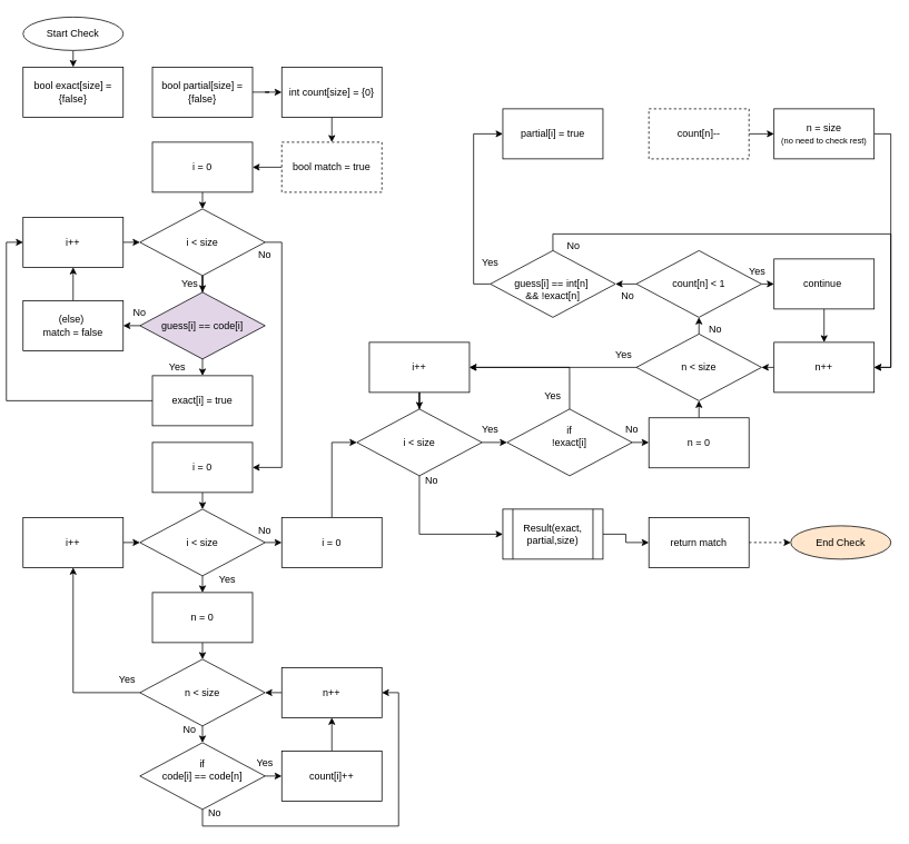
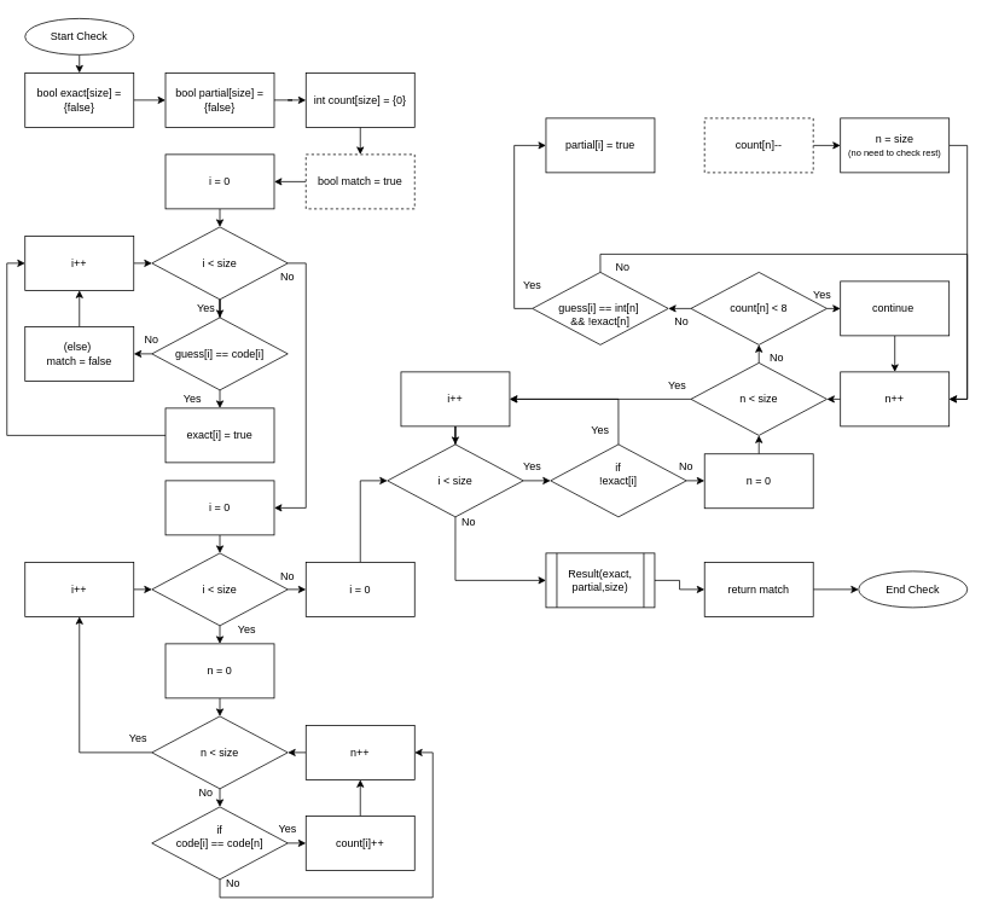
  <mxCell id="0" />
  <mxCell id="1" parent="0" />
  <mxCell id="2" value="" style="group" vertex="1" connectable="0" parent="1"><mxGeometry x="20" y="20" width="1040" height="970" as="geometry" /></mxCell>
  <mxCell id="3" style="edgeStyle=orthogonalEdgeStyle;rounded=0;orthogonalLoop=1;jettySize=auto;html=1;exitX=0.5;exitY=1;exitDx=0;exitDy=0;entryX=0.5;entryY=0;entryDx=0;entryDy=0;" edge="1" parent="2" source="4" target="7"><mxGeometry relative="1" as="geometry" /></mxCell>
  <mxCell id="4" value="Start Check" style="ellipse;whiteSpace=wrap;html=1;" vertex="1" parent="2"><mxGeometry width="120" height="40" as="geometry" /></mxCell>
- <mxCell id="5" value="End Check" style="ellipse;whiteSpace=wrap;html=1;fillColor=#ffe6cc;" vertex="1" parent="2"><mxGeometry x="920" y="610" width="120" height="40" as="geometry" /></mxCell>
+ <mxCell id="5" value="End Check" style="ellipse;whiteSpace=wrap;html=1;" vertex="1" parent="2"><mxGeometry x="920" y="610" width="120" height="40" as="geometry" /></mxCell>
+ <mxCell id="6" style="edgeStyle=orthogonalEdgeStyle;rounded=0;orthogonalLoop=1;jettySize=auto;html=1;exitX=1;exitY=0.5;exitDx=0;exitDy=0;entryX=0;entryY=0.5;entryDx=0;entryDy=0;" edge="1" parent="2" source="7" target="25"><mxGeometry relative="1" as="geometry" /></mxCell>
  <mxCell id="7" value="bool exact[size] = {false}" style="rounded=0;whiteSpace=wrap;html=1;" vertex="1" parent="2"><mxGeometry y="60" width="120" height="60" as="geometry" /></mxCell>
  <mxCell id="8" style="edgeStyle=orthogonalEdgeStyle;rounded=0;orthogonalLoop=1;jettySize=auto;html=1;exitX=1;exitY=0.5;exitDx=0;exitDy=0;entryX=0;entryY=0.5;entryDx=0;entryDy=0;" edge="1" parent="2" source="9" target="43"><mxGeometry relative="1" as="geometry" /></mxCell>
  <mxCell id="9" value="Result(exact,&lt;div&gt;partial,size)&lt;/div&gt;" style="shape=process;whiteSpace=wrap;html=1;backgroundOutline=1;" vertex="1" parent="2"><mxGeometry x="574.94" y="590" width="120" height="60" as="geometry" /></mxCell>
  <mxCell id="10" style="edgeStyle=orthogonalEdgeStyle;rounded=0;orthogonalLoop=1;jettySize=auto;html=1;exitX=0.5;exitY=1;exitDx=0;exitDy=0;entryX=0.5;entryY=0;entryDx=0;entryDy=0;" edge="1" parent="2" source="11" target="13"><mxGeometry relative="1" as="geometry" /></mxCell>
  <mxCell id="11" value="i = 0" style="rounded=0;whiteSpace=wrap;html=1;" vertex="1" parent="2"><mxGeometry x="155" y="150" width="120" height="60" as="geometry" /></mxCell>
  <mxCell id="12" style="edgeStyle=orthogonalEdgeStyle;rounded=0;orthogonalLoop=1;jettySize=auto;html=1;exitX=0.5;exitY=1;exitDx=0;exitDy=0;" edge="1" parent="2" source="13" target="17"><mxGeometry relative="1" as="geometry" /></mxCell>
  <mxCell id="13" value="i &amp;lt; size" style="rhombus;whiteSpace=wrap;html=1;" vertex="1" parent="2"><mxGeometry x="140" y="230" width="150" height="80" as="geometry" /></mxCell>
  <mxCell id="14" style="edgeStyle=orthogonalEdgeStyle;rounded=0;orthogonalLoop=1;jettySize=auto;html=1;exitX=0;exitY=0.5;exitDx=0;exitDy=0;entryX=1;entryY=0.5;entryDx=0;entryDy=0;" edge="1" parent="2" source="17" target="21"><mxGeometry relative="1" as="geometry" /></mxCell>
  <mxCell id="15" style="edgeStyle=orthogonalEdgeStyle;rounded=0;orthogonalLoop=1;jettySize=auto;html=1;exitX=0.5;exitY=1;exitDx=0;exitDy=0;entryX=0.5;entryY=0;entryDx=0;entryDy=0;" edge="1" parent="2" source="17" target="23"><mxGeometry relative="1" as="geometry" /></mxCell>
  <mxCell id="16" style="edgeStyle=orthogonalEdgeStyle;rounded=0;orthogonalLoop=1;jettySize=auto;html=1;exitX=1;exitY=0.5;exitDx=0;exitDy=0;entryX=1;entryY=0.5;entryDx=0;entryDy=0;" edge="1" parent="2" source="13" target="31"><mxGeometry relative="1" as="geometry" /></mxCell>
- <mxCell id="17" value="guess[i] == code[i]" style="rhombus;whiteSpace=wrap;html=1;fillColor=#e1d5e7;" vertex="1" parent="2"><mxGeometry x="140" y="330" width="150" height="80" as="geometry" /></mxCell>
+ <mxCell id="17" value="guess[i] == code[i]" style="rhombus;whiteSpace=wrap;html=1;" vertex="1" parent="2"><mxGeometry x="140" y="330" width="150" height="80" as="geometry" /></mxCell>
  <mxCell id="18" style="edgeStyle=orthogonalEdgeStyle;rounded=0;orthogonalLoop=1;jettySize=auto;html=1;exitX=1;exitY=0.5;exitDx=0;exitDy=0;entryX=0;entryY=0.5;entryDx=0;entryDy=0;" edge="1" parent="2" source="19" target="13"><mxGeometry relative="1" as="geometry" /></mxCell>
  <mxCell id="19" value="i++" style="rounded=0;whiteSpace=wrap;html=1;" vertex="1" parent="2"><mxGeometry y="240" width="120" height="60" as="geometry" /></mxCell>
  <mxCell id="20" style="edgeStyle=orthogonalEdgeStyle;rounded=0;orthogonalLoop=1;jettySize=auto;html=1;exitX=0.5;exitY=0;exitDx=0;exitDy=0;entryX=0.5;entryY=1;entryDx=0;entryDy=0;" edge="1" parent="2" source="21" target="19"><mxGeometry relative="1" as="geometry" /></mxCell>
  <mxCell id="21" value="(else)&amp;nbsp;&lt;div&gt;match = false&lt;/div&gt;" style="rounded=0;whiteSpace=wrap;html=1;" vertex="1" parent="2"><mxGeometry y="340" width="120" height="60" as="geometry" /></mxCell>
  <mxCell id="22" style="edgeStyle=orthogonalEdgeStyle;rounded=0;orthogonalLoop=1;jettySize=auto;html=1;exitX=0;exitY=0.5;exitDx=0;exitDy=0;entryX=0;entryY=0.5;entryDx=0;entryDy=0;" edge="1" parent="2" source="23" target="19"><mxGeometry relative="1" as="geometry" /></mxCell>
  <mxCell id="23" value="exact[i] = true" style="rounded=0;whiteSpace=wrap;html=1;" vertex="1" parent="2"><mxGeometry x="155" y="430" width="120" height="60" as="geometry" /></mxCell>
  <mxCell id="24" style="edgeStyle=orthogonalEdgeStyle;rounded=0;orthogonalLoop=1;jettySize=auto;html=1;exitX=1;exitY=0.5;exitDx=0;exitDy=0;" edge="1" parent="2" source="25" target="27"><mxGeometry relative="1" as="geometry" /></mxCell>
  <mxCell id="25" value="bool partial[size] = {false}" style="rounded=0;whiteSpace=wrap;html=1;" vertex="1" parent="2"><mxGeometry x="155" y="60" width="120" height="60" as="geometry" /></mxCell>
  <mxCell id="26" style="edgeStyle=orthogonalEdgeStyle;rounded=0;orthogonalLoop=1;jettySize=auto;html=1;exitX=0.5;exitY=1;exitDx=0;exitDy=0;entryX=0.5;entryY=0;entryDx=0;entryDy=0;" edge="1" parent="2" source="27" target="29"><mxGeometry relative="1" as="geometry" /></mxCell>
  <mxCell id="27" value="int count[size] = {0}" style="rounded=0;whiteSpace=wrap;html=1;" vertex="1" parent="2"><mxGeometry x="310" y="60" width="120" height="60" as="geometry" /></mxCell>
  <mxCell id="28" style="edgeStyle=orthogonalEdgeStyle;rounded=0;orthogonalLoop=1;jettySize=auto;html=1;exitX=0;exitY=0.5;exitDx=0;exitDy=0;entryX=1;entryY=0.5;entryDx=0;entryDy=0;" edge="1" parent="2" source="29" target="11"><mxGeometry relative="1" as="geometry" /></mxCell>
  <mxCell id="29" value="bool match = true" style="rounded=0;whiteSpace=wrap;html=1;dashed=1;" vertex="1" parent="2"><mxGeometry x="310" y="150" width="120" height="60" as="geometry" /></mxCell>
  <mxCell id="30" style="edgeStyle=orthogonalEdgeStyle;rounded=0;orthogonalLoop=1;jettySize=auto;html=1;exitX=0.5;exitY=1;exitDx=0;exitDy=0;entryX=0.5;entryY=0;entryDx=0;entryDy=0;" edge="1" parent="2" source="31" target="34"><mxGeometry relative="1" as="geometry" /></mxCell>
  <mxCell id="31" value="i = 0" style="rounded=0;whiteSpace=wrap;html=1;" vertex="1" parent="2"><mxGeometry x="155" y="510" width="120" height="60" as="geometry" /></mxCell>
  <mxCell id="32" style="edgeStyle=orthogonalEdgeStyle;rounded=0;orthogonalLoop=1;jettySize=auto;html=1;exitX=0.5;exitY=1;exitDx=0;exitDy=0;entryX=0.5;entryY=0;entryDx=0;entryDy=0;" edge="1" parent="2" source="34" target="52"><mxGeometry relative="1" as="geometry" /></mxCell>
  <mxCell id="33" style="edgeStyle=orthogonalEdgeStyle;rounded=0;orthogonalLoop=1;jettySize=auto;html=1;exitX=1;exitY=0.5;exitDx=0;exitDy=0;entryX=0;entryY=0.5;entryDx=0;entryDy=0;" edge="1" parent="2" source="34" target="56"><mxGeometry relative="1" as="geometry" /></mxCell>
  <mxCell id="34" value="i &amp;lt; size" style="rhombus;whiteSpace=wrap;html=1;" vertex="1" parent="2"><mxGeometry x="140" y="590" width="150" height="80" as="geometry" /></mxCell>
  <mxCell id="35" style="edgeStyle=orthogonalEdgeStyle;rounded=0;orthogonalLoop=1;jettySize=auto;html=1;exitX=1;exitY=0.5;exitDx=0;exitDy=0;entryX=0;entryY=0.5;entryDx=0;entryDy=0;" edge="1" parent="2" source="36" target="34"><mxGeometry relative="1" as="geometry" /></mxCell>
  <mxCell id="36" value="i++" style="rounded=0;whiteSpace=wrap;html=1;" vertex="1" parent="2"><mxGeometry y="600" width="120" height="60" as="geometry" /></mxCell>
  <mxCell id="37" style="edgeStyle=orthogonalEdgeStyle;rounded=0;orthogonalLoop=1;jettySize=auto;html=1;exitX=0;exitY=0.5;exitDx=0;exitDy=0;entryX=0.5;entryY=1;entryDx=0;entryDy=0;" edge="1" parent="2" source="39" target="36"><mxGeometry relative="1" as="geometry" /></mxCell>
  <mxCell id="38" style="edgeStyle=orthogonalEdgeStyle;rounded=0;orthogonalLoop=1;jettySize=auto;html=1;exitX=0.5;exitY=1;exitDx=0;exitDy=0;entryX=0.5;entryY=0;entryDx=0;entryDy=0;" edge="1" parent="2" source="39" target="46"><mxGeometry relative="1" as="geometry" /></mxCell>
  <mxCell id="39" value="n &amp;lt; size" style="rhombus;whiteSpace=wrap;html=1;" vertex="1" parent="2"><mxGeometry x="140" y="770" width="150" height="80" as="geometry" /></mxCell>
  <mxCell id="40" style="edgeStyle=orthogonalEdgeStyle;rounded=0;orthogonalLoop=1;jettySize=auto;html=1;exitX=0;exitY=0.5;exitDx=0;exitDy=0;entryX=1;entryY=0.5;entryDx=0;entryDy=0;" edge="1" parent="2" source="41" target="39"><mxGeometry relative="1" as="geometry" /></mxCell>
  <mxCell id="41" value="n++" style="rounded=0;whiteSpace=wrap;html=1;" vertex="1" parent="2"><mxGeometry x="310" y="780" width="120" height="60" as="geometry" /></mxCell>
- <mxCell id="42" style="edgeStyle=orthogonalEdgeStyle;rounded=0;orthogonalLoop=1;jettySize=auto;html=1;exitX=1;exitY=0.5;exitDx=0;exitDy=0;entryX=0;entryY=0.5;entryDx=0;entryDy=0;dashed=1;" edge="1" parent="2" source="43" target="5"><mxGeometry relative="1" as="geometry" /></mxCell>
+ <mxCell id="42" style="edgeStyle=orthogonalEdgeStyle;rounded=0;orthogonalLoop=1;jettySize=auto;html=1;exitX=1;exitY=0.5;exitDx=0;exitDy=0;entryX=0;entryY=0.5;entryDx=0;entryDy=0;" edge="1" parent="2" source="43" target="5"><mxGeometry relative="1" as="geometry" /></mxCell>
  <mxCell id="43" value="return match" style="rounded=0;whiteSpace=wrap;html=1;" vertex="1" parent="2"><mxGeometry x="749.94" y="600" width="120" height="60" as="geometry" /></mxCell>
  <mxCell id="44" style="edgeStyle=orthogonalEdgeStyle;rounded=0;orthogonalLoop=1;jettySize=auto;html=1;exitX=1;exitY=0.5;exitDx=0;exitDy=0;entryX=0;entryY=0.5;entryDx=0;entryDy=0;" edge="1" parent="2" source="46" target="54"><mxGeometry relative="1" as="geometry" /></mxCell>
  <mxCell id="45" style="edgeStyle=orthogonalEdgeStyle;rounded=0;orthogonalLoop=1;jettySize=auto;html=1;exitX=0.5;exitY=1;exitDx=0;exitDy=0;entryX=1;entryY=0.5;entryDx=0;entryDy=0;" edge="1" parent="2" source="46" target="41"><mxGeometry relative="1" as="geometry" /></mxCell>
  <mxCell id="46" value="if&lt;div&gt;code[i] == code[n]&lt;/div&gt;&lt;div&gt;&lt;br&gt;&lt;/div&gt;" style="rhombus;whiteSpace=wrap;html=1;" vertex="1" parent="2"><mxGeometry x="140" y="870" width="150" height="80" as="geometry" /></mxCell>
  <mxCell id="47" style="edgeStyle=orthogonalEdgeStyle;rounded=0;orthogonalLoop=1;jettySize=auto;html=1;exitX=1;exitY=0.5;exitDx=0;exitDy=0;entryX=0;entryY=0.5;entryDx=0;entryDy=0;" edge="1" parent="2" source="48" target="50"><mxGeometry relative="1" as="geometry" /></mxCell>
  <mxCell id="48" value="count[n]--" style="rounded=0;whiteSpace=wrap;html=1;dashed=1;" vertex="1" parent="2"><mxGeometry x="749.94" y="110" width="120" height="60" as="geometry" /></mxCell>
  <mxCell id="49" style="edgeStyle=orthogonalEdgeStyle;rounded=0;orthogonalLoop=1;jettySize=auto;html=1;exitX=1;exitY=0.5;exitDx=0;exitDy=0;entryX=1;entryY=0.5;entryDx=0;entryDy=0;" edge="1" parent="2" source="50" target="69"><mxGeometry relative="1" as="geometry" /></mxCell>
  <mxCell id="50" value="n = size&lt;div&gt;&lt;font style=&quot;font-size: 10px;&quot;&gt;(no need to check rest)&lt;/font&gt;&lt;/div&gt;" style="rounded=0;whiteSpace=wrap;html=1;" vertex="1" parent="2"><mxGeometry x="899.94" y="110" width="120" height="60" as="geometry" /></mxCell>
  <mxCell id="51" style="edgeStyle=orthogonalEdgeStyle;rounded=0;orthogonalLoop=1;jettySize=auto;html=1;exitX=0.5;exitY=1;exitDx=0;exitDy=0;entryX=0.5;entryY=0;entryDx=0;entryDy=0;" edge="1" parent="2" source="52" target="39"><mxGeometry relative="1" as="geometry" /></mxCell>
  <mxCell id="52" value="n = 0" style="rounded=0;whiteSpace=wrap;html=1;" vertex="1" parent="2"><mxGeometry x="155" y="690" width="120" height="60" as="geometry" /></mxCell>
  <mxCell id="53" style="edgeStyle=orthogonalEdgeStyle;rounded=0;orthogonalLoop=1;jettySize=auto;html=1;exitX=0.5;exitY=0;exitDx=0;exitDy=0;entryX=0.5;entryY=1;entryDx=0;entryDy=0;" edge="1" parent="2" source="54" target="41"><mxGeometry relative="1" as="geometry" /></mxCell>
  <mxCell id="54" value="count[i]++" style="rounded=0;whiteSpace=wrap;html=1;" vertex="1" parent="2"><mxGeometry x="310" y="880" width="120" height="60" as="geometry" /></mxCell>
  <mxCell id="55" style="edgeStyle=orthogonalEdgeStyle;rounded=0;orthogonalLoop=1;jettySize=auto;html=1;exitX=0.5;exitY=0;exitDx=0;exitDy=0;entryX=0;entryY=0.5;entryDx=0;entryDy=0;" edge="1" parent="2" source="56" target="59"><mxGeometry relative="1" as="geometry" /></mxCell>
  <mxCell id="56" value="i = 0" style="rounded=0;whiteSpace=wrap;html=1;" vertex="1" parent="2"><mxGeometry x="310" y="600" width="120" height="60" as="geometry" /></mxCell>
  <mxCell id="57" style="edgeStyle=orthogonalEdgeStyle;rounded=0;orthogonalLoop=1;jettySize=auto;html=1;exitX=1;exitY=0.5;exitDx=0;exitDy=0;entryX=0;entryY=0.5;entryDx=0;entryDy=0;" edge="1" parent="2" source="59" target="64"><mxGeometry relative="1" as="geometry" /></mxCell>
  <mxCell id="58" style="edgeStyle=orthogonalEdgeStyle;rounded=0;orthogonalLoop=1;jettySize=auto;html=1;exitX=0.5;exitY=1;exitDx=0;exitDy=0;entryX=0;entryY=0.5;entryDx=0;entryDy=0;" edge="1" parent="2" source="59" target="9"><mxGeometry relative="1" as="geometry" /></mxCell>
  <mxCell id="59" value="i &amp;lt; size" style="rhombus;whiteSpace=wrap;html=1;" vertex="1" parent="2"><mxGeometry x="399.94" y="470" width="150" height="80" as="geometry" /></mxCell>
  <mxCell id="60" style="edgeStyle=orthogonalEdgeStyle;rounded=0;orthogonalLoop=1;jettySize=auto;html=1;exitX=0.5;exitY=1;exitDx=0;exitDy=0;" edge="1" parent="2" source="61" target="59"><mxGeometry relative="1" as="geometry" /></mxCell>
  <mxCell id="61" value="i++" style="rounded=0;whiteSpace=wrap;html=1;" vertex="1" parent="2"><mxGeometry x="414.94" y="390" width="120" height="60" as="geometry" /></mxCell>
  <mxCell id="62" style="edgeStyle=orthogonalEdgeStyle;rounded=0;orthogonalLoop=1;jettySize=auto;html=1;exitX=0.5;exitY=0;exitDx=0;exitDy=0;entryX=1;entryY=0.5;entryDx=0;entryDy=0;" edge="1" parent="2" source="64" target="61"><mxGeometry relative="1" as="geometry" /></mxCell>
  <mxCell id="63" style="edgeStyle=orthogonalEdgeStyle;rounded=0;orthogonalLoop=1;jettySize=auto;html=1;exitX=1;exitY=0.5;exitDx=0;exitDy=0;entryX=0;entryY=0.5;entryDx=0;entryDy=0;" edge="1" parent="2" source="64" target="71"><mxGeometry relative="1" as="geometry" /></mxCell>
  <mxCell id="64" value="if&lt;div&gt;!exact[i]&lt;/div&gt;&lt;div&gt;&lt;br&gt;&lt;/div&gt;" style="rhombus;whiteSpace=wrap;html=1;" vertex="1" parent="2"><mxGeometry x="579.94" y="470" width="150" height="80" as="geometry" /></mxCell>
  <mxCell id="65" style="edgeStyle=orthogonalEdgeStyle;rounded=0;orthogonalLoop=1;jettySize=auto;html=1;exitX=0;exitY=0.5;exitDx=0;exitDy=0;entryX=1;entryY=0.5;entryDx=0;entryDy=0;" edge="1" parent="2" source="67" target="61"><mxGeometry relative="1" as="geometry" /></mxCell>
  <mxCell id="66" style="edgeStyle=orthogonalEdgeStyle;rounded=0;orthogonalLoop=1;jettySize=auto;html=1;exitX=0.5;exitY=0;exitDx=0;exitDy=0;entryX=0.5;entryY=1;entryDx=0;entryDy=0;" edge="1" parent="2" source="67" target="74"><mxGeometry relative="1" as="geometry" /></mxCell>
  <mxCell id="67" value="n &amp;lt; size" style="rhombus;whiteSpace=wrap;html=1;" vertex="1" parent="2"><mxGeometry x="734.94" y="380" width="150" height="80" as="geometry" /></mxCell>
  <mxCell id="68" style="edgeStyle=orthogonalEdgeStyle;rounded=0;orthogonalLoop=1;jettySize=auto;html=1;exitX=0;exitY=0.5;exitDx=0;exitDy=0;entryX=1;entryY=0.5;entryDx=0;entryDy=0;" edge="1" parent="2" source="69" target="67"><mxGeometry relative="1" as="geometry" /></mxCell>
  <mxCell id="69" value="n++" style="rounded=0;whiteSpace=wrap;html=1;" vertex="1" parent="2"><mxGeometry x="899.94" y="390" width="120" height="60" as="geometry" /></mxCell>
  <mxCell id="70" style="edgeStyle=orthogonalEdgeStyle;rounded=0;orthogonalLoop=1;jettySize=auto;html=1;exitX=0.5;exitY=0;exitDx=0;exitDy=0;entryX=0.5;entryY=1;entryDx=0;entryDy=0;" edge="1" parent="2" source="71" target="67"><mxGeometry relative="1" as="geometry" /></mxCell>
  <mxCell id="71" value="n = 0" style="rounded=0;whiteSpace=wrap;html=1;" vertex="1" parent="2"><mxGeometry x="749.94" y="480.5" width="120" height="60" as="geometry" /></mxCell>
  <mxCell id="72" style="edgeStyle=orthogonalEdgeStyle;rounded=0;orthogonalLoop=1;jettySize=auto;html=1;exitX=1;exitY=0.5;exitDx=0;exitDy=0;entryX=0;entryY=0.5;entryDx=0;entryDy=0;" edge="1" parent="2" source="74" target="76"><mxGeometry relative="1" as="geometry" /></mxCell>
  <mxCell id="73" style="edgeStyle=orthogonalEdgeStyle;rounded=0;orthogonalLoop=1;jettySize=auto;html=1;exitX=0;exitY=0.5;exitDx=0;exitDy=0;entryX=1;entryY=0.5;entryDx=0;entryDy=0;" edge="1" parent="2" source="74" target="79"><mxGeometry relative="1" as="geometry" /></mxCell>
- <mxCell id="74" value="count[n] &amp;lt; 1" style="rhombus;whiteSpace=wrap;html=1;" vertex="1" parent="2"><mxGeometry x="734.94" y="280" width="150" height="80" as="geometry" /></mxCell>
+ <mxCell id="74" value="count[n] &amp;lt; 8" style="rhombus;whiteSpace=wrap;html=1;" vertex="1" parent="2"><mxGeometry x="734.94" y="280" width="150" height="80" as="geometry" /></mxCell>
  <mxCell id="75" style="edgeStyle=orthogonalEdgeStyle;rounded=0;orthogonalLoop=1;jettySize=auto;html=1;exitX=0.5;exitY=1;exitDx=0;exitDy=0;entryX=0.5;entryY=0;entryDx=0;entryDy=0;" edge="1" parent="2" source="76" target="69"><mxGeometry relative="1" as="geometry" /></mxCell>
  <mxCell id="76" value="continue&amp;nbsp;" style="rounded=0;whiteSpace=wrap;html=1;" vertex="1" parent="2"><mxGeometry x="899.94" y="290" width="120" height="60" as="geometry" /></mxCell>
  <mxCell id="77" style="edgeStyle=orthogonalEdgeStyle;rounded=0;orthogonalLoop=1;jettySize=auto;html=1;exitX=0.5;exitY=0;exitDx=0;exitDy=0;entryX=1;entryY=0.5;entryDx=0;entryDy=0;" edge="1" parent="2" source="79" target="69"><mxGeometry relative="1" as="geometry" /></mxCell>
  <mxCell id="78" style="edgeStyle=orthogonalEdgeStyle;rounded=0;orthogonalLoop=1;jettySize=auto;html=1;exitX=0;exitY=0.5;exitDx=0;exitDy=0;entryX=0;entryY=0.5;entryDx=0;entryDy=0;" edge="1" parent="2" source="79" target="80"><mxGeometry relative="1" as="geometry" /></mxCell>
  <mxCell id="79" value="&lt;div&gt;&lt;br&gt;&lt;/div&gt;guess[i] == int[n]&amp;nbsp;&lt;div&gt;&amp;amp;&amp;amp; !exact[n]&lt;/div&gt;" style="rhombus;whiteSpace=wrap;html=1;" vertex="1" parent="2"><mxGeometry x="559.94" y="280" width="150" height="80" as="geometry" /></mxCell>
  <mxCell id="80" value="partial[i] = true" style="rounded=0;whiteSpace=wrap;html=1;" vertex="1" parent="2"><mxGeometry x="574.94" y="110" width="120" height="60" as="geometry" /></mxCell>
  <mxCell id="81" value="No" style="text;html=1;strokeColor=none;fillColor=none;align=center;verticalAlign=middle;whiteSpace=wrap;rounded=0;" vertex="1" parent="2"><mxGeometry x="170" y="840" width="60" height="30" as="geometry" /></mxCell>
  <mxCell id="82" value="Yes" style="text;html=1;strokeColor=none;fillColor=none;align=center;verticalAlign=middle;whiteSpace=wrap;rounded=0;" vertex="1" parent="2"><mxGeometry x="260" y="880" width="60" height="30" as="geometry" /></mxCell>
  <mxCell id="83" value="No" style="text;html=1;strokeColor=none;fillColor=none;align=center;verticalAlign=middle;whiteSpace=wrap;rounded=0;" vertex="1" parent="2"><mxGeometry x="200" y="940" width="60" height="30" as="geometry" /></mxCell>
  <mxCell id="84" value="Yes" style="text;html=1;strokeColor=none;fillColor=none;align=center;verticalAlign=middle;whiteSpace=wrap;rounded=0;" vertex="1" parent="2"><mxGeometry x="95" y="780" width="60" height="30" as="geometry" /></mxCell>
  <mxCell id="85" value="No" style="text;html=1;strokeColor=none;fillColor=none;align=center;verticalAlign=middle;whiteSpace=wrap;rounded=0;" vertex="1" parent="2"><mxGeometry x="260" y="600.5" width="60" height="30" as="geometry" /></mxCell>
  <mxCell id="86" value="Yes" style="text;html=1;strokeColor=none;fillColor=none;align=center;verticalAlign=middle;whiteSpace=wrap;rounded=0;" vertex="1" parent="2"><mxGeometry x="215" y="660" width="60" height="30" as="geometry" /></mxCell>
  <mxCell id="87" value="No" style="text;html=1;strokeColor=none;fillColor=none;align=center;verticalAlign=middle;whiteSpace=wrap;rounded=0;" vertex="1" parent="2"><mxGeometry x="460" y="540.5" width="60" height="30" as="geometry" /></mxCell>
  <mxCell id="88" value="Yes" style="text;html=1;strokeColor=none;fillColor=none;align=center;verticalAlign=middle;whiteSpace=wrap;rounded=0;" vertex="1" parent="2"><mxGeometry x="530" y="480" width="60" height="30" as="geometry" /></mxCell>
  <mxCell id="89" value="No" style="text;html=1;strokeColor=none;fillColor=none;align=center;verticalAlign=middle;whiteSpace=wrap;rounded=0;" vertex="1" parent="2"><mxGeometry x="700" y="480" width="60" height="30" as="geometry" /></mxCell>
  <mxCell id="90" value="Yes" style="text;html=1;strokeColor=none;fillColor=none;align=center;verticalAlign=middle;whiteSpace=wrap;rounded=0;" vertex="1" parent="2"><mxGeometry x="604.94" y="440" width="60" height="30" as="geometry" /></mxCell>
  <mxCell id="91" value="No" style="text;html=1;strokeColor=none;fillColor=none;align=center;verticalAlign=middle;whiteSpace=wrap;rounded=0;" vertex="1" parent="2"><mxGeometry x="629.94" y="260" width="60" height="30" as="geometry" /></mxCell>
  <mxCell id="92" value="Yes" style="text;html=1;strokeColor=none;fillColor=none;align=center;verticalAlign=middle;whiteSpace=wrap;rounded=0;" vertex="1" parent="2"><mxGeometry x="530" y="280" width="60" height="30" as="geometry" /></mxCell>
  <mxCell id="93" value="No" style="text;html=1;strokeColor=none;fillColor=none;align=center;verticalAlign=middle;whiteSpace=wrap;rounded=0;" vertex="1" parent="2"><mxGeometry x="800" y="360" width="60" height="30" as="geometry" /></mxCell>
  <mxCell id="94" value="Yes" style="text;html=1;strokeColor=none;fillColor=none;align=center;verticalAlign=middle;whiteSpace=wrap;rounded=0;" vertex="1" parent="2"><mxGeometry x="689.94" y="390" width="60" height="30" as="geometry" /></mxCell>
  <mxCell id="95" value="No" style="text;html=1;strokeColor=none;fillColor=none;align=center;verticalAlign=middle;whiteSpace=wrap;rounded=0;" vertex="1" parent="2"><mxGeometry x="694.94" y="320" width="60" height="30" as="geometry" /></mxCell>
  <mxCell id="96" value="Yes" style="text;html=1;strokeColor=none;fillColor=none;align=center;verticalAlign=middle;whiteSpace=wrap;rounded=0;" vertex="1" parent="2"><mxGeometry x="850" y="290" width="60" height="30" as="geometry" /></mxCell>
  <mxCell id="97" value="No" style="text;html=1;strokeColor=none;fillColor=none;align=center;verticalAlign=middle;whiteSpace=wrap;rounded=0;" vertex="1" parent="2"><mxGeometry x="110" y="340" width="60" height="30" as="geometry" /></mxCell>
  <mxCell id="98" value="Yes" style="text;html=1;strokeColor=none;fillColor=none;align=center;verticalAlign=middle;whiteSpace=wrap;rounded=0;" vertex="1" parent="2"><mxGeometry x="155" y="405" width="60" height="30" as="geometry" /></mxCell>
  <mxCell id="99" value="No" style="text;html=1;strokeColor=none;fillColor=none;align=center;verticalAlign=middle;whiteSpace=wrap;rounded=0;" vertex="1" parent="2"><mxGeometry x="260" y="270" width="60" height="30" as="geometry" /></mxCell>
  <mxCell id="100" value="Yes" style="text;html=1;strokeColor=none;fillColor=none;align=center;verticalAlign=middle;whiteSpace=wrap;rounded=0;" vertex="1" parent="2"><mxGeometry x="170" y="305" width="60" height="30" as="geometry" /></mxCell>
